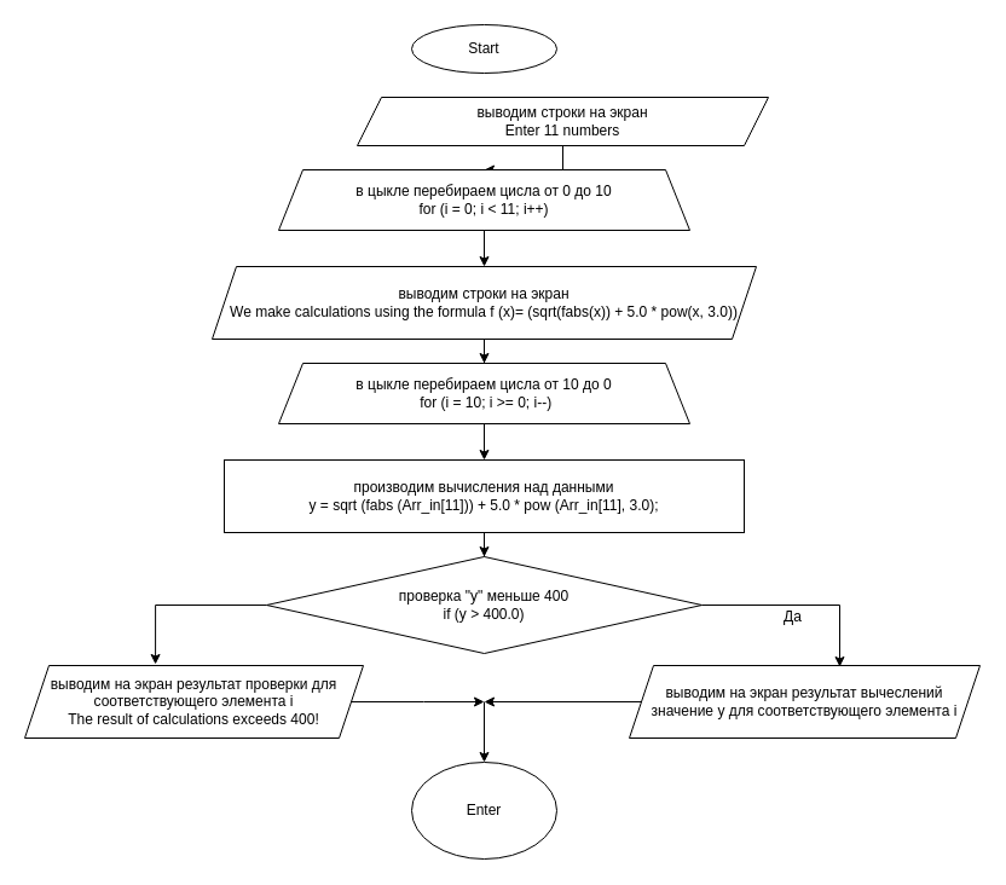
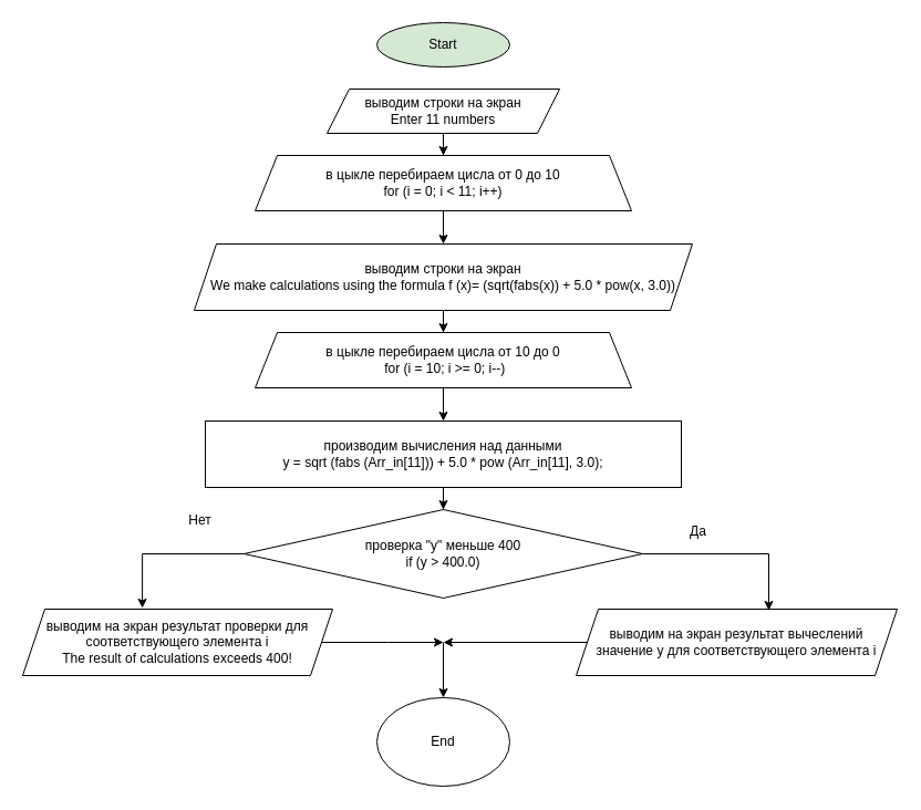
  <mxCell id="0" />
  <mxCell id="1" parent="0" />
- <mxCell id="2" value="Start" style="ellipse;whiteSpace=wrap;html=1;" vertex="1" parent="1"><mxGeometry x="340" width="120" height="40" as="geometry" y="20" /></mxCell>
+ <mxCell id="2" value="Start" style="ellipse;whiteSpace=wrap;html=1;fillColor=#d5e8d4;" vertex="1" parent="1"><mxGeometry x="340" width="120" height="40" as="geometry" y="20" /></mxCell>
  <mxCell id="3" value="" style="edgeStyle=orthogonalEdgeStyle;rounded=0;orthogonalLoop=1;jettySize=auto;html=1;" edge="1" parent="1" source="4" target="6"><mxGeometry relative="1" as="geometry" /></mxCell>
- <mxCell id="4" value="&lt;div&gt;выводим строки на экран&lt;/div&gt;&lt;div&gt;Enter 11 numbers&lt;br&gt;&lt;/div&gt;" style="shape=parallelogram;perimeter=parallelogramPerimeter;whiteSpace=wrap;html=1;fixedSize=1;" vertex="1" parent="1"><mxGeometry x="295" y="80" width="340" height="40" as="geometry" /></mxCell>
+ <mxCell id="4" value="&lt;div&gt;выводим строки на экран&lt;/div&gt;&lt;div&gt;Enter 11 numbers&lt;br&gt;&lt;/div&gt;" style="shape=parallelogram;perimeter=parallelogramPerimeter;whiteSpace=wrap;html=1;fixedSize=1;" vertex="1" parent="1"><mxGeometry x="295" y="80" width="210" height="40" as="geometry" /></mxCell>
  <mxCell id="5" value="" style="edgeStyle=orthogonalEdgeStyle;rounded=0;orthogonalLoop=1;jettySize=auto;html=1;" edge="1" parent="1" source="6" target="8"><mxGeometry relative="1" as="geometry" /></mxCell>
  <mxCell id="6" value="&lt;div&gt;в цыкле перебираем цисла от 0 до 10 &lt;br&gt;&lt;/div&gt;&lt;div&gt;for (i = 0; i &amp;lt; 11; i++)&lt;br&gt;&lt;/div&gt;" style="shape=trapezoid;perimeter=trapezoidPerimeter;whiteSpace=wrap;html=1;fixedSize=1;" vertex="1" parent="1"><mxGeometry x="230" y="140" width="340" height="50" as="geometry" /></mxCell>
  <mxCell id="7" value="" style="edgeStyle=orthogonalEdgeStyle;rounded=0;orthogonalLoop=1;jettySize=auto;html=1;" edge="1" parent="1" source="8" target="10"><mxGeometry relative="1" as="geometry" /></mxCell>
  <mxCell id="8" value="&lt;div&gt;выводим строки на экран&lt;/div&gt;&lt;div&gt;We make calculations using the formula f (x)= (sqrt(fabs(x)) + 5.0 * pow(x, 3.0))&lt;br&gt;&lt;/div&gt;" style="shape=parallelogram;perimeter=parallelogramPerimeter;whiteSpace=wrap;html=1;fixedSize=1;" vertex="1" parent="1"><mxGeometry x="175" y="220" width="450" height="60" as="geometry" /></mxCell>
  <mxCell id="9" value="" style="edgeStyle=orthogonalEdgeStyle;rounded=0;orthogonalLoop=1;jettySize=auto;html=1;" edge="1" parent="1" source="10" target="12"><mxGeometry relative="1" as="geometry" /></mxCell>
  <mxCell id="10" value="&lt;div&gt;в цыкле перебираем цисла от 10 до 0 &lt;br&gt;&lt;/div&gt;&lt;div&gt;&amp;nbsp;for (i = 10; i &amp;gt;= 0; i--)&lt;br&gt;&lt;/div&gt;" style="shape=trapezoid;perimeter=trapezoidPerimeter;whiteSpace=wrap;html=1;fixedSize=1;" vertex="1" parent="1"><mxGeometry x="230" y="300" width="340" height="50" as="geometry" /></mxCell>
  <mxCell id="11" value="" style="edgeStyle=orthogonalEdgeStyle;rounded=0;orthogonalLoop=1;jettySize=auto;html=1;" edge="1" parent="1" source="12" target="15"><mxGeometry relative="1" as="geometry" /></mxCell>
  <mxCell id="12" value="&lt;div&gt;производим вычисления над данными&lt;/div&gt;&lt;div&gt;y = sqrt (fabs (Arr_in[11])) + 5.0 * pow (Arr_in[11], 3.0);&lt;br&gt;&lt;/div&gt;" style="rounded=0;whiteSpace=wrap;html=1;" vertex="1" parent="1"><mxGeometry x="185" y="380" width="430" height="60" as="geometry" /></mxCell>
  <mxCell id="13" style="edgeStyle=orthogonalEdgeStyle;rounded=0;orthogonalLoop=1;jettySize=auto;html=1;entryX=0.386;entryY=-0.017;entryDx=0;entryDy=0;entryPerimeter=0;" edge="1" parent="1" source="15" target="17"><mxGeometry relative="1" as="geometry"><mxPoint x="130" y="500" as="targetPoint" /><Array as="points"><mxPoint x="128" y="500" /></Array></mxGeometry></mxCell>
  <mxCell id="14" style="edgeStyle=orthogonalEdgeStyle;rounded=0;orthogonalLoop=1;jettySize=auto;html=1;entryX=0.6;entryY=0.017;entryDx=0;entryDy=0;entryPerimeter=0;" edge="1" parent="1" source="15" target="19"><mxGeometry relative="1" as="geometry"><mxPoint x="700" y="500" as="targetPoint" /><Array as="points"><mxPoint x="694" y="500" /></Array></mxGeometry></mxCell>
  <mxCell id="15" value="&lt;div&gt;проверка &quot;y&quot; меньше 400&lt;/div&gt;&lt;div&gt;if (y &amp;gt; 400.0)&lt;br&gt;&lt;/div&gt;" style="rhombus;whiteSpace=wrap;html=1;" vertex="1" parent="1"><mxGeometry x="220" y="460" width="360" height="80" as="geometry" /></mxCell>
  <mxCell id="16" style="edgeStyle=orthogonalEdgeStyle;rounded=0;orthogonalLoop=1;jettySize=auto;html=1;exitX=1;exitY=0.5;exitDx=0;exitDy=0;" edge="1" parent="1" source="17"><mxGeometry relative="1" as="geometry"><mxPoint x="400" y="580" as="targetPoint" /></mxGeometry></mxCell>
  <mxCell id="17" value="&lt;div&gt;выводим на экран результат проверки для соответствующего элемента i &lt;br&gt;&lt;/div&gt;&lt;div&gt;The result of calculations exceeds 400!&lt;br&gt;&lt;/div&gt;" style="shape=parallelogram;perimeter=parallelogramPerimeter;whiteSpace=wrap;html=1;fixedSize=1;" vertex="1" parent="1"><mxGeometry x="20" y="550" width="280" height="60" as="geometry" /></mxCell>
  <mxCell id="18" style="edgeStyle=orthogonalEdgeStyle;rounded=0;orthogonalLoop=1;jettySize=auto;html=1;" edge="1" parent="1" source="19"><mxGeometry relative="1" as="geometry"><mxPoint x="400" y="580" as="targetPoint" /></mxGeometry></mxCell>
  <mxCell id="19" value="&lt;div&gt;выводим на экран результат вычеслений&lt;/div&gt;&lt;div&gt;значение y для соответствующего элемента i&lt;br&gt;&lt;/div&gt;" style="shape=parallelogram;perimeter=parallelogramPerimeter;whiteSpace=wrap;html=1;fixedSize=1;" vertex="1" parent="1"><mxGeometry x="520" y="550" width="290" height="60" as="geometry" /></mxCell>
- <mxCell id="21" value="Да" style="text;html=1;align=center;verticalAlign=middle;resizable=0;points=[];autosize=1;strokeColor=none;" vertex="1" parent="1"><mxGeometry x="640" y="500" width="30" height="20" as="geometry" /></mxCell>
- <mxCell id="22" value="Enter" style="ellipse;whiteSpace=wrap;html=1;" vertex="1" parent="1"><mxGeometry x="340" y="630" width="120" height="80" as="geometry" /></mxCell>
+ <mxCell id="20" value="Нет" style="text;html=1;align=center;verticalAlign=middle;resizable=0;points=[];autosize=1;strokeColor=none;" vertex="1" parent="1"><mxGeometry x="160" y="460" width="40" height="20" as="geometry" /></mxCell>
+ <mxCell id="21" value="Да" style="text;html=1;align=center;verticalAlign=middle;resizable=0;points=[];autosize=1;strokeColor=none;" vertex="1" parent="1"><mxGeometry x="615" y="470" width="30" height="20" as="geometry" /></mxCell>
+ <mxCell id="22" value="End" style="ellipse;whiteSpace=wrap;html=1;" vertex="1" parent="1"><mxGeometry x="340" y="630" width="120" height="80" as="geometry" /></mxCell>
  <mxCell id="23" value="" style="endArrow=classic;html=1;" edge="1" parent="1" target="22"><mxGeometry width="50" height="50" relative="1" as="geometry"><mxPoint x="400" y="580" as="sourcePoint" /><mxPoint x="430" y="560" as="targetPoint" /></mxGeometry></mxCell>
